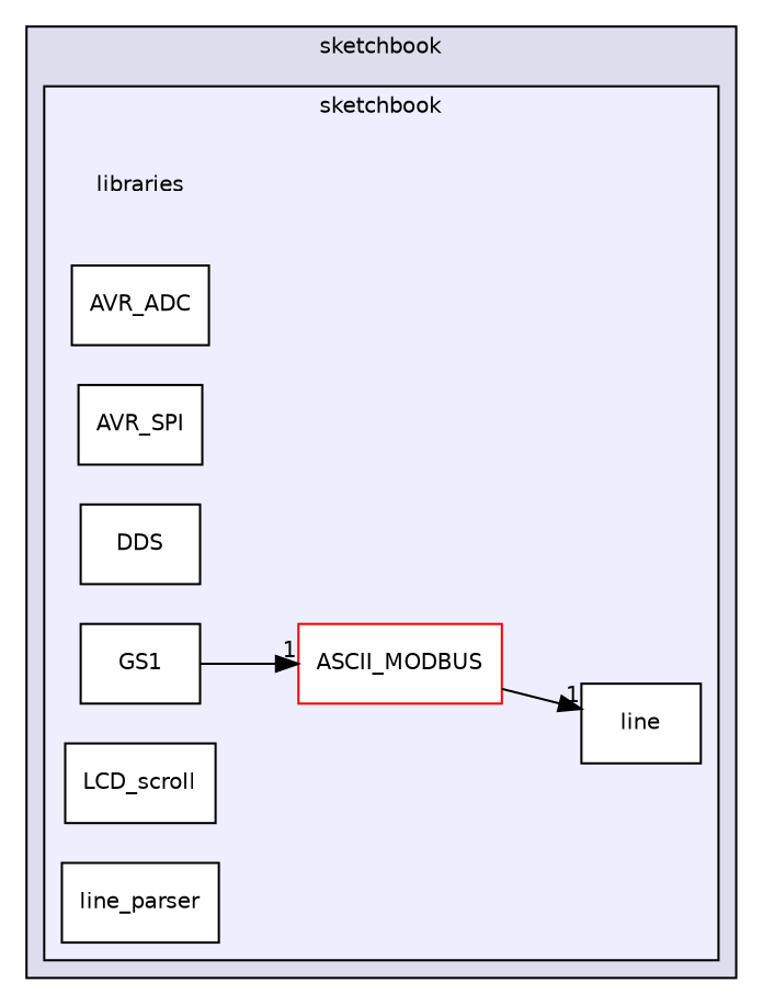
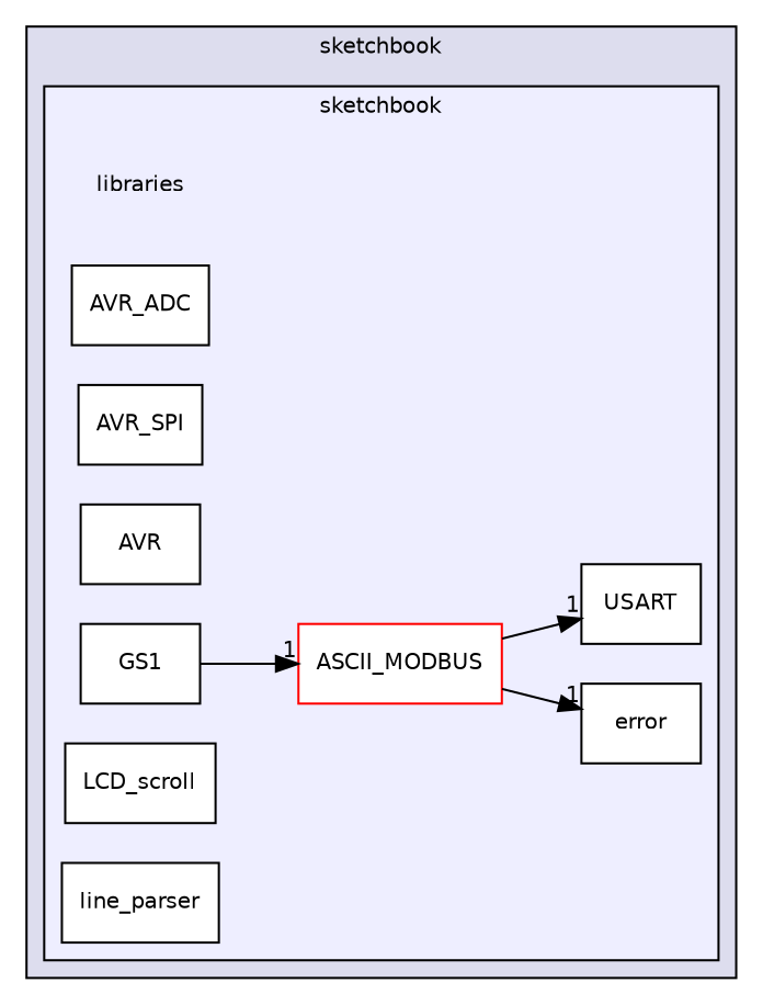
  digraph {
    compound=true
    rankdir=LR
    node [fontname=Helvetica fontsize=10 shape=box color=black fillcolor=white style=filled]
    edge [headlabel=1 labeldistance=1.5 labelfontname=Helvetica labelfontsize=10]
    n1 [label=libraries shape=plaintext color="" fillcolor="" style=""]
    n2 [color=red label=ASCII_MODBUS]
    n3 [label=AVR_ADC]
    n4 [label=AVR_SPI]
-   n5 [label=DDS]
-   n6 [label=line]
+   n5 [label=AVR]
+   n6 [label=error]
    n7 [label=GS1]
    n8 [label=LCD_scroll]
    n9 [label=line_parser]
+   n10 [label=USART]
    subgraph cluster_1 {
      bgcolor="#ddddee"
      fontname=Helvetica
      fontsize=10
      label=sketchbook
      pencolor=black
      subgraph cluster_2 {
        bgcolor="#eeeeff"
        fontname=Helvetica
        fontsize=10
        pencolor=black
        n1
        n2
        n3
        n4
        n5
        n6
        n7
        n8
        n9
+       n10
      }
    }
    n2 -> n6
+   n2 -> n10
    n7 -> n2
  }
